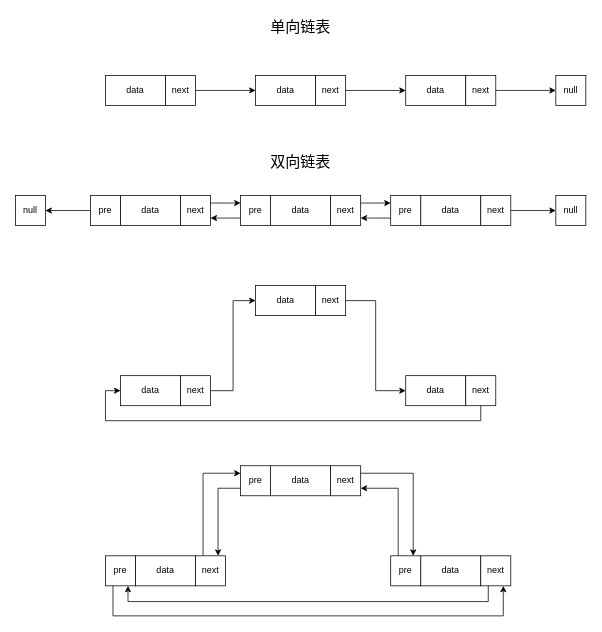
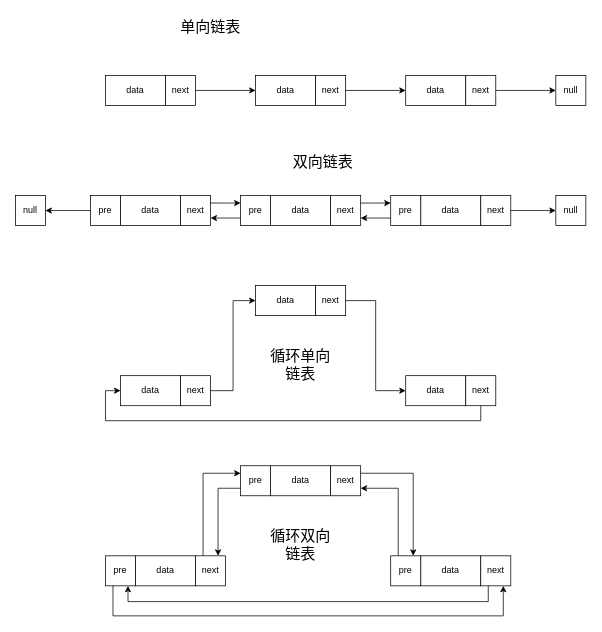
  <mxCell id="0" />
  <mxCell id="1" parent="0" />
  <mxCell id="2" value="" style="group" vertex="1" connectable="0" parent="1"><mxGeometry x="140" y="100" width="120" height="40" as="geometry" /></mxCell>
  <mxCell id="3" value="data" style="rounded=0;whiteSpace=wrap;html=1;shadow=0;" vertex="1" parent="2"><mxGeometry width="80" height="40" as="geometry" /></mxCell>
  <mxCell id="4" value="next" style="whiteSpace=wrap;html=1;aspect=fixed;shadow=0;" vertex="1" parent="2"><mxGeometry x="80" width="40" height="40" as="geometry" /></mxCell>
  <mxCell id="5" value="" style="group" vertex="1" connectable="0" parent="1"><mxGeometry x="340" y="100" width="120" height="40" as="geometry" /></mxCell>
  <mxCell id="6" value="data" style="rounded=0;whiteSpace=wrap;html=1;shadow=0;" vertex="1" parent="5"><mxGeometry width="80" height="40" as="geometry" /></mxCell>
  <mxCell id="7" value="next" style="whiteSpace=wrap;html=1;aspect=fixed;shadow=0;" vertex="1" parent="5"><mxGeometry x="80" width="40" height="40" as="geometry" /></mxCell>
  <mxCell id="8" value="" style="group" vertex="1" connectable="0" parent="1"><mxGeometry x="540" y="100" width="120" height="40" as="geometry" /></mxCell>
  <mxCell id="9" value="data" style="rounded=0;whiteSpace=wrap;html=1;shadow=0;" vertex="1" parent="8"><mxGeometry width="80" height="40" as="geometry" /></mxCell>
  <mxCell id="10" value="next" style="whiteSpace=wrap;html=1;aspect=fixed;shadow=0;" vertex="1" parent="8"><mxGeometry x="80" width="40" height="40" as="geometry" /></mxCell>
  <mxCell id="11" value="" style="group" vertex="1" connectable="0" parent="1"><mxGeometry x="160" y="500" width="120" height="40" as="geometry" /></mxCell>
  <mxCell id="12" value="data" style="rounded=0;whiteSpace=wrap;html=1;shadow=0;" vertex="1" parent="11"><mxGeometry width="80" height="40" as="geometry" /></mxCell>
  <mxCell id="13" value="next" style="whiteSpace=wrap;html=1;aspect=fixed;shadow=0;" vertex="1" parent="11"><mxGeometry x="80" width="40" height="40" as="geometry" /></mxCell>
  <mxCell id="14" value="" style="group" vertex="1" connectable="0" parent="1"><mxGeometry x="340" y="380" width="120" height="40" as="geometry" /></mxCell>
  <mxCell id="15" value="data" style="rounded=0;whiteSpace=wrap;html=1;shadow=0;" vertex="1" parent="14"><mxGeometry width="80" height="40" as="geometry" /></mxCell>
  <mxCell id="16" value="next" style="whiteSpace=wrap;html=1;aspect=fixed;shadow=0;" vertex="1" parent="14"><mxGeometry x="80" width="40" height="40" as="geometry" /></mxCell>
  <mxCell id="17" value="" style="group" vertex="1" connectable="0" parent="1"><mxGeometry x="540" y="500" width="120" height="40" as="geometry" /></mxCell>
  <mxCell id="18" value="data" style="rounded=0;whiteSpace=wrap;html=1;shadow=0;" vertex="1" parent="17"><mxGeometry width="80" height="40" as="geometry" /></mxCell>
  <mxCell id="19" value="next" style="whiteSpace=wrap;html=1;aspect=fixed;shadow=0;" vertex="1" parent="17"><mxGeometry x="80" width="40" height="40" as="geometry" /></mxCell>
  <mxCell id="20" value="" style="group" vertex="1" connectable="0" parent="1"><mxGeometry x="120" y="260" width="160" height="40" as="geometry" /></mxCell>
  <mxCell id="21" value="" style="group" vertex="1" connectable="0" parent="20"><mxGeometry x="40" width="120" height="40" as="geometry" /></mxCell>
  <mxCell id="22" value="data" style="rounded=0;whiteSpace=wrap;html=1;shadow=0;" vertex="1" parent="21"><mxGeometry width="80" height="40" as="geometry" /></mxCell>
  <mxCell id="23" value="next" style="whiteSpace=wrap;html=1;aspect=fixed;shadow=0;" vertex="1" parent="21"><mxGeometry x="80" width="40" height="40" as="geometry" /></mxCell>
  <mxCell id="24" value="pre" style="whiteSpace=wrap;html=1;aspect=fixed;shadow=0;" vertex="1" parent="20"><mxGeometry width="40" height="40" as="geometry" /></mxCell>
  <mxCell id="25" value="" style="group" vertex="1" connectable="0" parent="1"><mxGeometry x="320" y="260" width="160" height="40" as="geometry" /></mxCell>
  <mxCell id="26" value="" style="group" vertex="1" connectable="0" parent="25"><mxGeometry x="40" width="120" height="40" as="geometry" /></mxCell>
  <mxCell id="27" value="data" style="rounded=0;whiteSpace=wrap;html=1;shadow=0;" vertex="1" parent="26"><mxGeometry width="80" height="40" as="geometry" /></mxCell>
  <mxCell id="28" value="next" style="whiteSpace=wrap;html=1;aspect=fixed;shadow=0;" vertex="1" parent="26"><mxGeometry x="80" width="40" height="40" as="geometry" /></mxCell>
  <mxCell id="29" value="pre" style="whiteSpace=wrap;html=1;aspect=fixed;shadow=0;" vertex="1" parent="25"><mxGeometry width="40" height="40" as="geometry" /></mxCell>
  <mxCell id="30" value="" style="group" vertex="1" connectable="0" parent="1"><mxGeometry x="520" y="260" width="160" height="40" as="geometry" /></mxCell>
  <mxCell id="31" value="" style="group" vertex="1" connectable="0" parent="30"><mxGeometry x="40" width="120" height="40" as="geometry" /></mxCell>
  <mxCell id="32" value="data" style="rounded=0;whiteSpace=wrap;html=1;shadow=0;" vertex="1" parent="31"><mxGeometry width="80" height="40" as="geometry" /></mxCell>
  <mxCell id="33" value="next" style="whiteSpace=wrap;html=1;aspect=fixed;shadow=0;" vertex="1" parent="31"><mxGeometry x="80" width="40" height="40" as="geometry" /></mxCell>
  <mxCell id="34" value="pre" style="whiteSpace=wrap;html=1;aspect=fixed;shadow=0;" vertex="1" parent="30"><mxGeometry width="40" height="40" as="geometry" /></mxCell>
  <mxCell id="35" value="" style="group" vertex="1" connectable="0" parent="1"><mxGeometry x="140" y="740" width="160" height="40" as="geometry" /></mxCell>
  <mxCell id="36" value="" style="group" vertex="1" connectable="0" parent="35"><mxGeometry x="40" width="120" height="40" as="geometry" /></mxCell>
  <mxCell id="37" value="data" style="rounded=0;whiteSpace=wrap;html=1;shadow=0;" vertex="1" parent="36"><mxGeometry width="80" height="40" as="geometry" /></mxCell>
  <mxCell id="38" value="next" style="whiteSpace=wrap;html=1;aspect=fixed;shadow=0;" vertex="1" parent="36"><mxGeometry x="80" width="40" height="40" as="geometry" /></mxCell>
  <mxCell id="39" value="pre" style="whiteSpace=wrap;html=1;aspect=fixed;shadow=0;" vertex="1" parent="35"><mxGeometry width="40" height="40" as="geometry" /></mxCell>
  <mxCell id="40" value="" style="group" vertex="1" connectable="0" parent="1"><mxGeometry x="320" y="620" width="160" height="40" as="geometry" /></mxCell>
  <mxCell id="41" value="" style="group" vertex="1" connectable="0" parent="40"><mxGeometry x="40" width="120" height="40" as="geometry" /></mxCell>
  <mxCell id="42" value="data" style="rounded=0;whiteSpace=wrap;html=1;shadow=0;" vertex="1" parent="41"><mxGeometry width="80" height="40" as="geometry" /></mxCell>
  <mxCell id="43" value="next" style="whiteSpace=wrap;html=1;aspect=fixed;shadow=0;" vertex="1" parent="41"><mxGeometry x="80" width="40" height="40" as="geometry" /></mxCell>
  <mxCell id="44" value="pre" style="whiteSpace=wrap;html=1;aspect=fixed;shadow=0;" vertex="1" parent="40"><mxGeometry width="40" height="40" as="geometry" /></mxCell>
  <mxCell id="45" value="" style="group" vertex="1" connectable="0" parent="1"><mxGeometry x="520" y="740" width="160" height="40" as="geometry" /></mxCell>
  <mxCell id="46" value="" style="group" vertex="1" connectable="0" parent="45"><mxGeometry x="40" width="120" height="40" as="geometry" /></mxCell>
  <mxCell id="47" value="data" style="rounded=0;whiteSpace=wrap;html=1;shadow=0;" vertex="1" parent="46"><mxGeometry width="80" height="40" as="geometry" /></mxCell>
  <mxCell id="48" value="next" style="whiteSpace=wrap;html=1;aspect=fixed;shadow=0;" vertex="1" parent="46"><mxGeometry x="80" width="40" height="40" as="geometry" /></mxCell>
  <mxCell id="49" value="pre" style="whiteSpace=wrap;html=1;aspect=fixed;shadow=0;" vertex="1" parent="45"><mxGeometry width="40" height="40" as="geometry" /></mxCell>
  <mxCell id="50" value="null" style="whiteSpace=wrap;html=1;aspect=fixed;" vertex="1" parent="1"><mxGeometry x="740" y="100" width="40" height="40" as="geometry" /></mxCell>
  <mxCell id="51" value="" style="edgeStyle=orthogonalEdgeStyle;rounded=0;orthogonalLoop=1;jettySize=auto;html=1;" edge="1" parent="1" source="4" target="6"><mxGeometry relative="1" as="geometry" /></mxCell>
  <mxCell id="52" value="" style="edgeStyle=orthogonalEdgeStyle;rounded=0;orthogonalLoop=1;jettySize=auto;html=1;" edge="1" parent="1" source="7" target="9"><mxGeometry relative="1" as="geometry" /></mxCell>
  <mxCell id="53" value="" style="edgeStyle=orthogonalEdgeStyle;rounded=0;orthogonalLoop=1;jettySize=auto;html=1;" edge="1" parent="1" source="10" target="50"><mxGeometry relative="1" as="geometry" /></mxCell>
  <mxCell id="54" value="null" style="whiteSpace=wrap;html=1;aspect=fixed;" vertex="1" parent="1"><mxGeometry x="20" y="260" width="40" height="40" as="geometry" /></mxCell>
  <mxCell id="55" value="" style="edgeStyle=orthogonalEdgeStyle;rounded=0;orthogonalLoop=1;jettySize=auto;html=1;" edge="1" parent="1" source="24" target="54"><mxGeometry relative="1" as="geometry" /></mxCell>
  <mxCell id="56" value="" style="edgeStyle=orthogonalEdgeStyle;rounded=0;orthogonalLoop=1;jettySize=auto;html=1;" edge="1" parent="1" source="23" target="29"><mxGeometry relative="1" as="geometry"><Array as="points"><mxPoint x="300" y="270" /><mxPoint x="300" y="270" /></Array></mxGeometry></mxCell>
  <mxCell id="57" value="" style="edgeStyle=orthogonalEdgeStyle;rounded=0;orthogonalLoop=1;jettySize=auto;html=1;" edge="1" parent="1" source="29" target="23"><mxGeometry relative="1" as="geometry"><Array as="points"><mxPoint x="300" y="290" /><mxPoint x="300" y="290" /></Array></mxGeometry></mxCell>
  <mxCell id="58" value="" style="edgeStyle=orthogonalEdgeStyle;rounded=0;orthogonalLoop=1;jettySize=auto;html=1;" edge="1" parent="1" source="28" target="34"><mxGeometry relative="1" as="geometry"><Array as="points"><mxPoint x="500" y="270" /><mxPoint x="500" y="270" /></Array></mxGeometry></mxCell>
  <mxCell id="59" value="" style="edgeStyle=orthogonalEdgeStyle;rounded=0;orthogonalLoop=1;jettySize=auto;html=1;" edge="1" parent="1" source="34" target="28"><mxGeometry relative="1" as="geometry"><Array as="points"><mxPoint x="500" y="290" /><mxPoint x="500" y="290" /></Array></mxGeometry></mxCell>
  <mxCell id="60" value="null" style="whiteSpace=wrap;html=1;aspect=fixed;shadow=0;" vertex="1" parent="1"><mxGeometry x="740" y="260" width="40" height="40" as="geometry" /></mxCell>
  <mxCell id="61" value="" style="edgeStyle=orthogonalEdgeStyle;rounded=0;orthogonalLoop=1;jettySize=auto;html=1;" edge="1" parent="1" source="33" target="60"><mxGeometry relative="1" as="geometry" /></mxCell>
  <mxCell id="62" style="edgeStyle=orthogonalEdgeStyle;rounded=0;orthogonalLoop=1;jettySize=auto;html=1;entryX=0;entryY=0.5;entryDx=0;entryDy=0;" edge="1" parent="1" source="13" target="15"><mxGeometry relative="1" as="geometry" /></mxCell>
  <mxCell id="63" style="edgeStyle=orthogonalEdgeStyle;rounded=0;orthogonalLoop=1;jettySize=auto;html=1;entryX=0;entryY=0.5;entryDx=0;entryDy=0;" edge="1" parent="1" source="16" target="18"><mxGeometry relative="1" as="geometry" /></mxCell>
  <mxCell id="64" style="edgeStyle=orthogonalEdgeStyle;rounded=0;orthogonalLoop=1;jettySize=auto;html=1;entryX=0;entryY=0.5;entryDx=0;entryDy=0;" edge="1" parent="1" source="19" target="12"><mxGeometry relative="1" as="geometry"><Array as="points"><mxPoint x="640" y="560" /><mxPoint x="140" y="560" /><mxPoint x="140" y="520" /></Array></mxGeometry></mxCell>
  <mxCell id="65" style="edgeStyle=orthogonalEdgeStyle;rounded=0;orthogonalLoop=1;jettySize=auto;html=1;entryX=0.5;entryY=0;entryDx=0;entryDy=0;exitX=1;exitY=0.25;exitDx=0;exitDy=0;" edge="1" parent="1" source="43"><mxGeometry relative="1" as="geometry"><mxPoint x="490" y="630" as="sourcePoint" /><mxPoint x="550" y="740" as="targetPoint" /><Array as="points"><mxPoint x="550" y="630" /></Array></mxGeometry></mxCell>
  <mxCell id="66" style="edgeStyle=orthogonalEdgeStyle;rounded=0;orthogonalLoop=1;jettySize=auto;html=1;entryX=1;entryY=0.75;entryDx=0;entryDy=0;" edge="1" parent="1" source="49" target="43"><mxGeometry relative="1" as="geometry"><mxPoint x="490" y="650" as="targetPoint" /><Array as="points"><mxPoint x="530" y="650" /></Array></mxGeometry></mxCell>
  <mxCell id="67" style="edgeStyle=orthogonalEdgeStyle;rounded=0;orthogonalLoop=1;jettySize=auto;html=1;entryX=0.75;entryY=1;entryDx=0;entryDy=0;exitX=0.25;exitY=1;exitDx=0;exitDy=0;" edge="1" parent="1" source="48" target="39"><mxGeometry relative="1" as="geometry"><mxPoint x="170" y="800" as="targetPoint" /><mxPoint x="660" y="800" as="sourcePoint" /><Array as="points"><mxPoint x="650" y="801" /><mxPoint x="170" y="801" /></Array></mxGeometry></mxCell>
  <mxCell id="68" style="edgeStyle=orthogonalEdgeStyle;rounded=0;orthogonalLoop=1;jettySize=auto;html=1;entryX=0.75;entryY=1;entryDx=0;entryDy=0;" edge="1" parent="1" source="39" target="48"><mxGeometry relative="1" as="geometry"><Array as="points"><mxPoint x="150" y="820" /><mxPoint x="670" y="820" /></Array></mxGeometry></mxCell>
  <mxCell id="69" style="edgeStyle=orthogonalEdgeStyle;rounded=0;orthogonalLoop=1;jettySize=auto;html=1;exitX=0.25;exitY=0;exitDx=0;exitDy=0;entryX=0;entryY=0.25;entryDx=0;entryDy=0;" edge="1" parent="1" source="38" target="44"><mxGeometry relative="1" as="geometry" /></mxCell>
  <mxCell id="70" style="edgeStyle=orthogonalEdgeStyle;rounded=0;orthogonalLoop=1;jettySize=auto;html=1;exitX=0;exitY=0.75;exitDx=0;exitDy=0;entryX=0.75;entryY=0;entryDx=0;entryDy=0;" edge="1" parent="1" source="44" target="38"><mxGeometry relative="1" as="geometry" /></mxCell>
- <mxCell id="71" value="单向链表" style="text;html=1;align=center;verticalAlign=middle;whiteSpace=wrap;rounded=0;fontSize=20;" vertex="1" parent="1"><mxGeometry x="350" y="20" width="100" height="30" as="geometry" /></mxCell>
- <mxCell id="72" value="双向链表" style="text;html=1;align=center;verticalAlign=middle;whiteSpace=wrap;rounded=0;fontSize=20;" vertex="1" parent="1"><mxGeometry x="350" y="200" width="100" height="30" as="geometry" /></mxCell>
+ <mxCell id="71" value="单向链表" style="text;html=1;align=center;verticalAlign=middle;whiteSpace=wrap;rounded=0;fontSize=20;" vertex="1" parent="1"><mxGeometry x="230" y="20" width="100" height="30" as="geometry" /></mxCell>
+ <mxCell id="72" value="双向链表" style="text;html=1;align=center;verticalAlign=middle;whiteSpace=wrap;rounded=0;fontSize=20;" vertex="1" parent="1"><mxGeometry x="380" y="200" width="100" height="30" as="geometry" /></mxCell>
+ <mxCell id="73" value="循环单向链表" style="text;html=1;align=center;verticalAlign=middle;whiteSpace=wrap;rounded=0;fontSize=20;" vertex="1" parent="1"><mxGeometry x="350" y="470" width="100" height="30" as="geometry" /></mxCell>
+ <mxCell id="74" value="循环双向链表" style="text;html=1;align=center;verticalAlign=middle;whiteSpace=wrap;rounded=0;fontSize=20;" vertex="1" parent="1"><mxGeometry x="350" y="710" width="100" height="30" as="geometry" /></mxCell>
